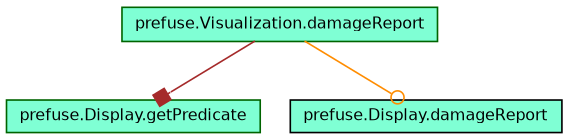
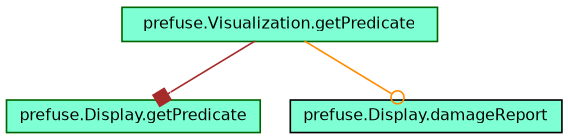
  digraph {
    rankdir=TB
    node [color=darkgreen fillcolor=aquamarine fontname=Helvetica fontsize=10 shape=record style=filled]
    edge [fontname=Helvetica fontsize=10 labelfontname=Helvetica labelfontsize=10 style=solid]
-   n1 [fontcolor=black height=0.2 label="prefuse.Visualization.damageReport" width=0.4]
+   n1 [fontcolor=black height=0.2 label="prefuse.Visualization.getPredicate" width=0.4]
    n2 [height=0.2 label="prefuse.Display.getPredicate" width=0.4]
    n3 [color=black height=0.2 label="prefuse.Display.damageReport" width=0.4]
    n1 -> n2 [arrowhead=box color=brown]
    n1 -> n3 [arrowhead=odot color=darkorange]
  }
